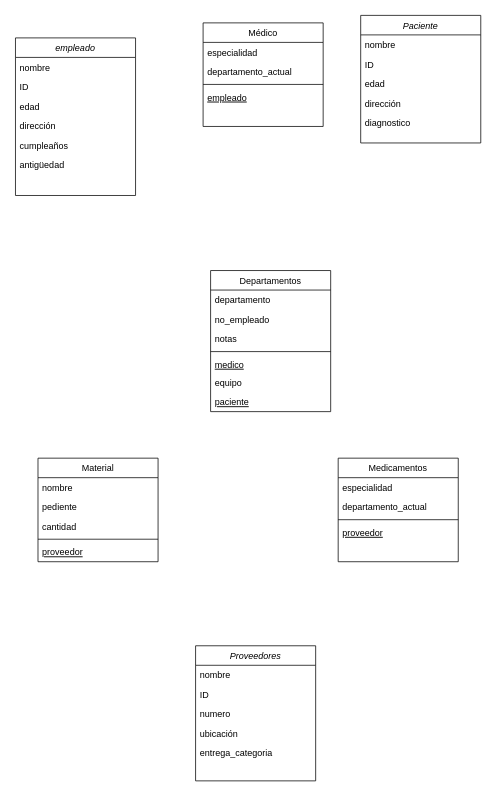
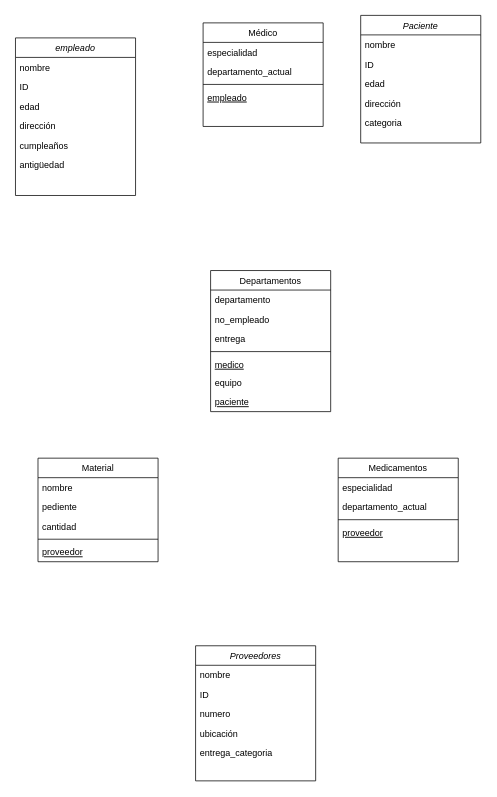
  <mxCell id="0" />
  <mxCell id="1" parent="0" />
  <mxCell id="2" value="Médico" style="swimlane;fontStyle=0;align=center;verticalAlign=top;childLayout=stackLayout;horizontal=1;startSize=26;horizontalStack=0;resizeParent=1;resizeLast=0;collapsible=1;marginBottom=0;rounded=0;shadow=0;strokeWidth=1;" parent="1" vertex="1"><mxGeometry x="270" y="30" width="160" height="138" as="geometry"><mxRectangle x="130" y="380" width="160" height="26" as="alternateBounds" /></mxGeometry></mxCell>
  <mxCell id="3" value="especialidad" style="text;align=left;verticalAlign=top;spacingLeft=4;spacingRight=4;overflow=hidden;rotatable=0;points=[[0,0.5],[1,0.5]];portConstraint=eastwest;" parent="2" vertex="1"><mxGeometry y="26" width="160" height="26" as="geometry" /></mxCell>
  <mxCell id="4" value="departamento_actual" style="text;align=left;verticalAlign=top;spacingLeft=4;spacingRight=4;overflow=hidden;rotatable=0;points=[[0,0.5],[1,0.5]];portConstraint=eastwest;rounded=0;shadow=0;html=0;" parent="2" vertex="1"><mxGeometry y="52" width="160" height="26" as="geometry" /></mxCell>
  <mxCell id="5" value="" style="line;html=1;strokeWidth=1;align=left;verticalAlign=middle;spacingTop=-1;spacingLeft=3;spacingRight=3;rotatable=0;labelPosition=right;points=[];portConstraint=eastwest;" parent="2" vertex="1"><mxGeometry y="78" width="160" height="8" as="geometry" /></mxCell>
  <mxCell id="6" value="empleado" style="text;align=left;verticalAlign=top;spacingLeft=4;spacingRight=4;overflow=hidden;rotatable=0;points=[[0,0.5],[1,0.5]];portConstraint=eastwest;fontStyle=4" parent="2" vertex="1"><mxGeometry y="86" width="160" height="26" as="geometry" /></mxCell>
  <mxCell id="7" value="Paciente" style="swimlane;fontStyle=2;align=center;verticalAlign=top;childLayout=stackLayout;horizontal=1;startSize=26;horizontalStack=0;resizeParent=1;resizeLast=0;collapsible=1;marginBottom=0;rounded=0;shadow=0;strokeWidth=1;" vertex="1" parent="1"><mxGeometry x="480" y="20" width="160" height="170" as="geometry"><mxRectangle x="230" y="140" width="160" height="26" as="alternateBounds" /></mxGeometry></mxCell>
  <mxCell id="8" value="nombre   &#10;" style="text;align=left;verticalAlign=top;spacingLeft=4;spacingRight=4;overflow=hidden;rotatable=0;points=[[0,0.5],[1,0.5]];portConstraint=eastwest;" vertex="1" parent="7"><mxGeometry y="26" width="160" height="26" as="geometry" /></mxCell>
  <mxCell id="9" value="ID" style="text;align=left;verticalAlign=top;spacingLeft=4;spacingRight=4;overflow=hidden;rotatable=0;points=[[0,0.5],[1,0.5]];portConstraint=eastwest;rounded=0;shadow=0;html=0;" vertex="1" parent="7"><mxGeometry y="52" width="160" height="26" as="geometry" /></mxCell>
  <mxCell id="10" value="edad" style="text;align=left;verticalAlign=top;spacingLeft=4;spacingRight=4;overflow=hidden;rotatable=0;points=[[0,0.5],[1,0.5]];portConstraint=eastwest;rounded=0;shadow=0;html=0;" vertex="1" parent="7"><mxGeometry y="78" width="160" height="26" as="geometry" /></mxCell>
  <mxCell id="11" value="dirección" style="text;align=left;verticalAlign=top;spacingLeft=4;spacingRight=4;overflow=hidden;rotatable=0;points=[[0,0.5],[1,0.5]];portConstraint=eastwest;rounded=0;shadow=0;html=0;" vertex="1" parent="7"><mxGeometry y="104" width="160" height="26" as="geometry" /></mxCell>
- <mxCell id="12" value="diagnostico" style="text;align=left;verticalAlign=top;spacingLeft=4;spacingRight=4;overflow=hidden;rotatable=0;points=[[0,0.5],[1,0.5]];portConstraint=eastwest;rounded=0;shadow=0;html=0;" vertex="1" parent="7"><mxGeometry y="130" width="160" height="26" as="geometry" /></mxCell>
+ <mxCell id="12" value="categoria" style="text;align=left;verticalAlign=top;spacingLeft=4;spacingRight=4;overflow=hidden;rotatable=0;points=[[0,0.5],[1,0.5]];portConstraint=eastwest;rounded=0;shadow=0;html=0;" vertex="1" parent="7"><mxGeometry y="130" width="160" height="26" as="geometry" /></mxCell>
  <mxCell id="13" value="Proveedores" style="swimlane;fontStyle=2;align=center;verticalAlign=top;childLayout=stackLayout;horizontal=1;startSize=26;horizontalStack=0;resizeParent=1;resizeLast=0;collapsible=1;marginBottom=0;rounded=0;shadow=0;strokeWidth=1;" vertex="1" parent="1"><mxGeometry x="260" y="860" width="160" height="180" as="geometry"><mxRectangle x="230" y="140" width="160" height="26" as="alternateBounds" /></mxGeometry></mxCell>
  <mxCell id="14" value="nombre   &#10;" style="text;align=left;verticalAlign=top;spacingLeft=4;spacingRight=4;overflow=hidden;rotatable=0;points=[[0,0.5],[1,0.5]];portConstraint=eastwest;" vertex="1" parent="13"><mxGeometry y="26" width="160" height="26" as="geometry" /></mxCell>
  <mxCell id="15" value="ID" style="text;align=left;verticalAlign=top;spacingLeft=4;spacingRight=4;overflow=hidden;rotatable=0;points=[[0,0.5],[1,0.5]];portConstraint=eastwest;rounded=0;shadow=0;html=0;" vertex="1" parent="13"><mxGeometry y="52" width="160" height="26" as="geometry" /></mxCell>
  <mxCell id="16" value="numero" style="text;align=left;verticalAlign=top;spacingLeft=4;spacingRight=4;overflow=hidden;rotatable=0;points=[[0,0.5],[1,0.5]];portConstraint=eastwest;rounded=0;shadow=0;html=0;" vertex="1" parent="13"><mxGeometry y="78" width="160" height="26" as="geometry" /></mxCell>
  <mxCell id="17" value="ubicación" style="text;align=left;verticalAlign=top;spacingLeft=4;spacingRight=4;overflow=hidden;rotatable=0;points=[[0,0.5],[1,0.5]];portConstraint=eastwest;rounded=0;shadow=0;html=0;" vertex="1" parent="13"><mxGeometry y="104" width="160" height="26" as="geometry" /></mxCell>
  <mxCell id="18" value="entrega_categoria" style="text;align=left;verticalAlign=top;spacingLeft=4;spacingRight=4;overflow=hidden;rotatable=0;points=[[0,0.5],[1,0.5]];portConstraint=eastwest;rounded=0;shadow=0;html=0;" vertex="1" parent="13"><mxGeometry y="130" width="160" height="26" as="geometry" /></mxCell>
  <mxCell id="19" value="Departamentos" style="swimlane;fontStyle=0;align=center;verticalAlign=top;childLayout=stackLayout;horizontal=1;startSize=26;horizontalStack=0;resizeParent=1;resizeLast=0;collapsible=1;marginBottom=0;rounded=0;shadow=0;strokeWidth=1;" vertex="1" parent="1"><mxGeometry x="280" y="360" width="160" height="188" as="geometry"><mxRectangle x="130" y="380" width="160" height="26" as="alternateBounds" /></mxGeometry></mxCell>
  <mxCell id="20" value="departamento" style="text;align=left;verticalAlign=top;spacingLeft=4;spacingRight=4;overflow=hidden;rotatable=0;points=[[0,0.5],[1,0.5]];portConstraint=eastwest;" vertex="1" parent="19"><mxGeometry y="26" width="160" height="26" as="geometry" /></mxCell>
  <mxCell id="21" value="no_empleado" style="text;align=left;verticalAlign=top;spacingLeft=4;spacingRight=4;overflow=hidden;rotatable=0;points=[[0,0.5],[1,0.5]];portConstraint=eastwest;rounded=0;shadow=0;html=0;" vertex="1" parent="19"><mxGeometry y="52" width="160" height="26" as="geometry" /></mxCell>
- <mxCell id="22" value="notas" style="text;align=left;verticalAlign=top;spacingLeft=4;spacingRight=4;overflow=hidden;rotatable=0;points=[[0,0.5],[1,0.5]];portConstraint=eastwest;rounded=0;shadow=0;html=0;" vertex="1" parent="19"><mxGeometry y="78" width="160" height="26" as="geometry" /></mxCell>
+ <mxCell id="22" value="entrega" style="text;align=left;verticalAlign=top;spacingLeft=4;spacingRight=4;overflow=hidden;rotatable=0;points=[[0,0.5],[1,0.5]];portConstraint=eastwest;rounded=0;shadow=0;html=0;" vertex="1" parent="19"><mxGeometry y="78" width="160" height="26" as="geometry" /></mxCell>
  <mxCell id="23" value="" style="line;html=1;strokeWidth=1;align=left;verticalAlign=middle;spacingTop=-1;spacingLeft=3;spacingRight=3;rotatable=0;labelPosition=right;points=[];portConstraint=eastwest;" vertex="1" parent="19"><mxGeometry y="104" width="160" height="8" as="geometry" /></mxCell>
  <mxCell id="24" value="medico" style="text;align=left;verticalAlign=top;spacingLeft=4;spacingRight=4;overflow=hidden;rotatable=0;points=[[0,0.5],[1,0.5]];portConstraint=eastwest;fontStyle=4" vertex="1" parent="19"><mxGeometry y="112" width="160" height="24" as="geometry" /></mxCell>
  <mxCell id="25" value="equipo" style="text;align=left;verticalAlign=top;spacingLeft=4;spacingRight=4;overflow=hidden;rotatable=0;points=[[0,0.5],[1,0.5]];portConstraint=eastwest;rounded=0;shadow=0;html=0;" vertex="1" parent="19"><mxGeometry y="136" width="160" height="26" as="geometry" /></mxCell>
  <mxCell id="26" value="paciente" style="text;align=left;verticalAlign=top;spacingLeft=4;spacingRight=4;overflow=hidden;rotatable=0;points=[[0,0.5],[1,0.5]];portConstraint=eastwest;fontStyle=4" vertex="1" parent="19"><mxGeometry y="162" width="160" height="26" as="geometry" /></mxCell>
  <mxCell id="27" value="empleado" style="swimlane;fontStyle=2;align=center;verticalAlign=top;childLayout=stackLayout;horizontal=1;startSize=26;horizontalStack=0;resizeParent=1;resizeLast=0;collapsible=1;marginBottom=0;rounded=0;shadow=0;strokeWidth=1;" vertex="1" parent="1"><mxGeometry x="20" y="50" width="160" height="210" as="geometry"><mxRectangle x="230" y="140" width="160" height="26" as="alternateBounds" /></mxGeometry></mxCell>
  <mxCell id="28" value="nombre   &#10;" style="text;align=left;verticalAlign=top;spacingLeft=4;spacingRight=4;overflow=hidden;rotatable=0;points=[[0,0.5],[1,0.5]];portConstraint=eastwest;" vertex="1" parent="27"><mxGeometry y="26" width="160" height="26" as="geometry" /></mxCell>
  <mxCell id="29" value="ID" style="text;align=left;verticalAlign=top;spacingLeft=4;spacingRight=4;overflow=hidden;rotatable=0;points=[[0,0.5],[1,0.5]];portConstraint=eastwest;rounded=0;shadow=0;html=0;" vertex="1" parent="27"><mxGeometry y="52" width="160" height="26" as="geometry" /></mxCell>
  <mxCell id="30" value="edad" style="text;align=left;verticalAlign=top;spacingLeft=4;spacingRight=4;overflow=hidden;rotatable=0;points=[[0,0.5],[1,0.5]];portConstraint=eastwest;rounded=0;shadow=0;html=0;" vertex="1" parent="27"><mxGeometry y="78" width="160" height="26" as="geometry" /></mxCell>
  <mxCell id="31" value="dirección" style="text;align=left;verticalAlign=top;spacingLeft=4;spacingRight=4;overflow=hidden;rotatable=0;points=[[0,0.5],[1,0.5]];portConstraint=eastwest;rounded=0;shadow=0;html=0;" vertex="1" parent="27"><mxGeometry y="104" width="160" height="26" as="geometry" /></mxCell>
  <mxCell id="32" value="cumpleaños" style="text;align=left;verticalAlign=top;spacingLeft=4;spacingRight=4;overflow=hidden;rotatable=0;points=[[0,0.5],[1,0.5]];portConstraint=eastwest;rounded=0;shadow=0;html=0;" vertex="1" parent="27"><mxGeometry y="130" width="160" height="26" as="geometry" /></mxCell>
  <mxCell id="33" value="antigüedad" style="text;align=left;verticalAlign=top;spacingLeft=4;spacingRight=4;overflow=hidden;rotatable=0;points=[[0,0.5],[1,0.5]];portConstraint=eastwest;rounded=0;shadow=0;html=0;" vertex="1" parent="27"><mxGeometry y="156" width="160" height="26" as="geometry" /></mxCell>
  <mxCell id="34" value="Material" style="swimlane;fontStyle=0;align=center;verticalAlign=top;childLayout=stackLayout;horizontal=1;startSize=26;horizontalStack=0;resizeParent=1;resizeLast=0;collapsible=1;marginBottom=0;rounded=0;shadow=0;strokeWidth=1;" vertex="1" parent="1"><mxGeometry x="50" y="610" width="160" height="138" as="geometry"><mxRectangle x="130" y="380" width="160" height="26" as="alternateBounds" /></mxGeometry></mxCell>
  <mxCell id="35" value="nombre" style="text;align=left;verticalAlign=top;spacingLeft=4;spacingRight=4;overflow=hidden;rotatable=0;points=[[0,0.5],[1,0.5]];portConstraint=eastwest;" vertex="1" parent="34"><mxGeometry y="26" width="160" height="26" as="geometry" /></mxCell>
  <mxCell id="36" value="pediente" style="text;align=left;verticalAlign=top;spacingLeft=4;spacingRight=4;overflow=hidden;rotatable=0;points=[[0,0.5],[1,0.5]];portConstraint=eastwest;rounded=0;shadow=0;html=0;" vertex="1" parent="34"><mxGeometry y="52" width="160" height="26" as="geometry" /></mxCell>
  <mxCell id="37" value="cantidad" style="text;align=left;verticalAlign=top;spacingLeft=4;spacingRight=4;overflow=hidden;rotatable=0;points=[[0,0.5],[1,0.5]];portConstraint=eastwest;rounded=0;shadow=0;html=0;" vertex="1" parent="34"><mxGeometry y="78" width="160" height="26" as="geometry" /></mxCell>
  <mxCell id="38" value="" style="line;html=1;strokeWidth=1;align=left;verticalAlign=middle;spacingTop=-1;spacingLeft=3;spacingRight=3;rotatable=0;labelPosition=right;points=[];portConstraint=eastwest;" vertex="1" parent="34"><mxGeometry y="104" width="160" height="8" as="geometry" /></mxCell>
  <mxCell id="39" value="proveedor" style="text;align=left;verticalAlign=top;spacingLeft=4;spacingRight=4;overflow=hidden;rotatable=0;points=[[0,0.5],[1,0.5]];portConstraint=eastwest;fontStyle=4" vertex="1" parent="34"><mxGeometry y="112" width="160" height="26" as="geometry" /></mxCell>
  <mxCell id="40" value="Medicamentos" style="swimlane;fontStyle=0;align=center;verticalAlign=top;childLayout=stackLayout;horizontal=1;startSize=26;horizontalStack=0;resizeParent=1;resizeLast=0;collapsible=1;marginBottom=0;rounded=0;shadow=0;strokeWidth=1;" vertex="1" parent="1"><mxGeometry x="450" y="610" width="160" height="138" as="geometry"><mxRectangle x="130" y="380" width="160" height="26" as="alternateBounds" /></mxGeometry></mxCell>
  <mxCell id="41" value="especialidad" style="text;align=left;verticalAlign=top;spacingLeft=4;spacingRight=4;overflow=hidden;rotatable=0;points=[[0,0.5],[1,0.5]];portConstraint=eastwest;" vertex="1" parent="40"><mxGeometry y="26" width="160" height="26" as="geometry" /></mxCell>
  <mxCell id="42" value="departamento_actual" style="text;align=left;verticalAlign=top;spacingLeft=4;spacingRight=4;overflow=hidden;rotatable=0;points=[[0,0.5],[1,0.5]];portConstraint=eastwest;rounded=0;shadow=0;html=0;" vertex="1" parent="40"><mxGeometry y="52" width="160" height="26" as="geometry" /></mxCell>
  <mxCell id="43" value="" style="line;html=1;strokeWidth=1;align=left;verticalAlign=middle;spacingTop=-1;spacingLeft=3;spacingRight=3;rotatable=0;labelPosition=right;points=[];portConstraint=eastwest;" vertex="1" parent="40"><mxGeometry y="78" width="160" height="8" as="geometry" /></mxCell>
  <mxCell id="44" value="proveedor" style="text;align=left;verticalAlign=top;spacingLeft=4;spacingRight=4;overflow=hidden;rotatable=0;points=[[0,0.5],[1,0.5]];portConstraint=eastwest;fontStyle=4" vertex="1" parent="40"><mxGeometry y="86" width="160" height="26" as="geometry" /></mxCell>
